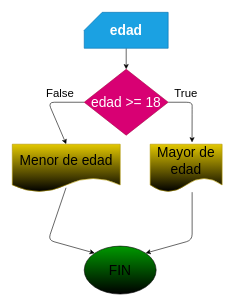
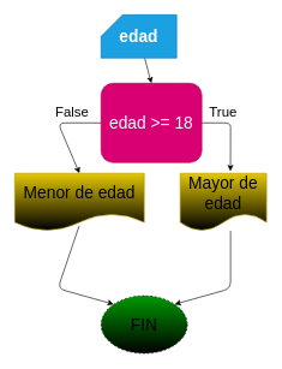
  <mxCell id="0" />
  <mxCell id="1" parent="0" />
  <mxCell id="2" style="edgeStyle=none;html=1;entryX=0.5;entryY=0;entryDx=0;entryDy=0;fontSize=23;" edge="1" parent="1" source="3" target="6"><mxGeometry relative="1" as="geometry" /></mxCell>
- <mxCell id="3" value="&lt;b style=&quot;font-size: 23px&quot;&gt;edad&lt;/b&gt;" style="shape=card;whiteSpace=wrap;html=1;fillColor=#1ba1e2;fontColor=#ffffff;strokeColor=#006EAF;" vertex="1" parent="1"><mxGeometry x="140" y="20" width="140" height="60" as="geometry" /></mxCell>
+ <mxCell id="3" value="&lt;b style=&quot;font-size: 23px&quot;&gt;edad&lt;/b&gt;" style="shape=card;whiteSpace=wrap;html=1;fillColor=#1ba1e2;fontColor=#ffffff;strokeColor=#006EAF;" vertex="1" parent="1"><mxGeometry x="140" y="20" width="105" height="60" as="geometry" /></mxCell>
  <mxCell id="4" style="edgeStyle=none;html=1;fontSize=23;entryX=0.582;entryY=-0.037;entryDx=0;entryDy=0;entryPerimeter=0;" edge="1" parent="1" source="6" target="8"><mxGeometry relative="1" as="geometry"><mxPoint x="320" y="160" as="targetPoint" /><Array as="points"><mxPoint x="320" y="170" /><mxPoint x="320" y="180" /></Array></mxGeometry></mxCell>
  <mxCell id="5" style="edgeStyle=none;html=1;exitX=0;exitY=0.5;exitDx=0;exitDy=0;fontSize=23;entryX=0.5;entryY=0;entryDx=0;entryDy=0;" edge="1" parent="1" source="6" target="10"><mxGeometry relative="1" as="geometry"><mxPoint x="80" y="155" as="targetPoint" /><Array as="points"><mxPoint x="80" y="170" /></Array></mxGeometry></mxCell>
- <mxCell id="6" value="edad &amp;gt;= 18" style="rhombus;whiteSpace=wrap;html=1;fontSize=23;fillColor=#d80073;fontColor=#ffffff;strokeColor=#A50040;" vertex="1" parent="1"><mxGeometry x="140" y="115" width="140" height="110" as="geometry" /></mxCell>
+ <mxCell id="6" value="edad &amp;gt;= 18" style="whiteSpace=wrap;html=1;fontSize=23;fillColor=#d80073;fontColor=#ffffff;strokeColor=#A50040;rounded=1;" vertex="1" parent="1"><mxGeometry x="140" y="115" width="140" height="110" as="geometry" /></mxCell>
  <mxCell id="7" style="edgeStyle=none;html=1;fontSize=23;entryX=1;entryY=0;entryDx=0;entryDy=0;" edge="1" parent="1" target="11"><mxGeometry relative="1" as="geometry"><mxPoint x="320" y="320" as="sourcePoint" /><Array as="points"><mxPoint x="320" y="400" /></Array></mxGeometry></mxCell>
  <mxCell id="8" value="Mayor de edad" style="shape=document;whiteSpace=wrap;html=1;boundedLbl=1;labelBackgroundColor=none;fontSize=23;fillColor=#e3c800;fontColor=#000000;strokeColor=#B09500;gradientColor=#000000;" vertex="1" parent="1"><mxGeometry x="250" y="240" width="120" height="80" as="geometry" /></mxCell>
  <mxCell id="9" style="edgeStyle=none;html=1;fontSize=23;entryX=0;entryY=0;entryDx=0;entryDy=0;exitX=0.498;exitY=0.908;exitDx=0;exitDy=0;exitPerimeter=0;" edge="1" parent="1" source="10" target="11"><mxGeometry relative="1" as="geometry"><Array as="points"><mxPoint x="80" y="400" /></Array></mxGeometry></mxCell>
  <mxCell id="10" value="Menor de edad" style="shape=document;whiteSpace=wrap;html=1;boundedLbl=1;labelBackgroundColor=none;fontSize=23;fillColor=#e3c800;fontColor=#000000;strokeColor=#B09500;gradientColor=#000000;" vertex="1" parent="1"><mxGeometry x="20" y="240" width="180" height="80" as="geometry" /></mxCell>
- <mxCell id="11" value="FIN" style="ellipse;whiteSpace=wrap;html=1;labelBackgroundColor=none;fontSize=23;fillColor=#009900;gradientColor=#000000;" vertex="1" parent="1"><mxGeometry x="140" y="410" width="120" height="80" as="geometry" /></mxCell>
+ <mxCell id="11" value="FIN" style="ellipse;whiteSpace=wrap;html=1;labelBackgroundColor=none;fontSize=23;fillColor=#009900;gradientColor=#000000;dashed=1;" vertex="1" parent="1"><mxGeometry x="140" y="410" width="120" height="80" as="geometry" /></mxCell>
  <mxCell id="12" value="True" style="text;html=1;strokeColor=none;fillColor=none;align=center;verticalAlign=middle;whiteSpace=wrap;rounded=0;labelBackgroundColor=none;fontSize=19;" vertex="1" parent="1"><mxGeometry x="280" y="140" width="60" height="30" as="geometry" /></mxCell>
  <mxCell id="13" value="False" style="text;html=1;strokeColor=none;fillColor=none;align=center;verticalAlign=middle;whiteSpace=wrap;rounded=0;labelBackgroundColor=none;fontSize=19;" vertex="1" parent="1"><mxGeometry x="70" y="140" width="60" height="30" as="geometry" /></mxCell>
